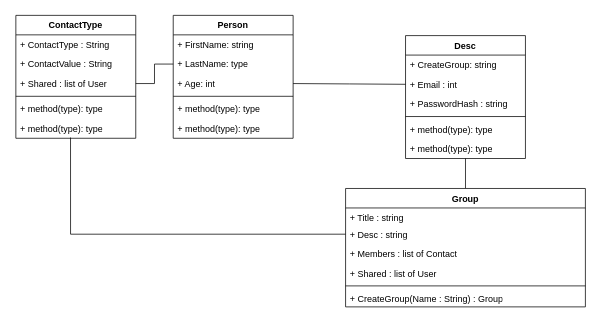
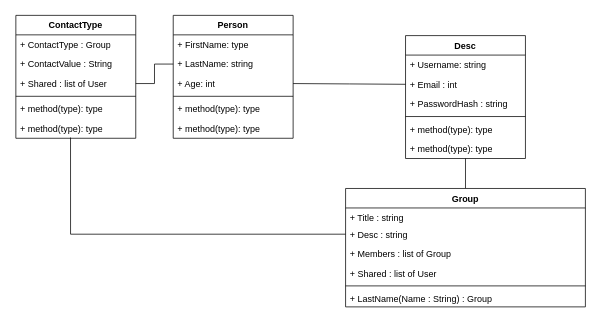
  <mxCell id="0" />
  <mxCell id="1" parent="0" />
  <mxCell id="2" value="Person" style="swimlane;fontStyle=1;align=center;verticalAlign=top;childLayout=stackLayout;horizontal=1;startSize=26;horizontalStack=0;resizeParent=1;resizeParentMax=0;resizeLast=0;collapsible=1;marginBottom=0;whiteSpace=wrap;html=1;" vertex="1" parent="1"><mxGeometry x="230" y="20" width="160" height="164" as="geometry" /></mxCell>
- <mxCell id="3" value="+ FirstName: string" style="text;strokeColor=none;fillColor=none;align=left;verticalAlign=top;spacingLeft=4;spacingRight=4;overflow=hidden;rotatable=0;points=[[0,0.5],[1,0.5]];portConstraint=eastwest;whiteSpace=wrap;html=1;" vertex="1" parent="2"><mxGeometry y="26" width="160" height="26" as="geometry" /></mxCell>
- <mxCell id="4" value="+ LastName: type" style="text;strokeColor=none;fillColor=none;align=left;verticalAlign=top;spacingLeft=4;spacingRight=4;overflow=hidden;rotatable=0;points=[[0,0.5],[1,0.5]];portConstraint=eastwest;whiteSpace=wrap;html=1;" vertex="1" parent="2"><mxGeometry y="52" width="160" height="26" as="geometry" /></mxCell>
+ <mxCell id="3" value="+ FirstName: type" style="text;strokeColor=none;fillColor=none;align=left;verticalAlign=top;spacingLeft=4;spacingRight=4;overflow=hidden;rotatable=0;points=[[0,0.5],[1,0.5]];portConstraint=eastwest;whiteSpace=wrap;html=1;" vertex="1" parent="2"><mxGeometry y="26" width="160" height="26" as="geometry" /></mxCell>
+ <mxCell id="4" value="+ LastName: string" style="text;strokeColor=none;fillColor=none;align=left;verticalAlign=top;spacingLeft=4;spacingRight=4;overflow=hidden;rotatable=0;points=[[0,0.5],[1,0.5]];portConstraint=eastwest;whiteSpace=wrap;html=1;" vertex="1" parent="2"><mxGeometry y="52" width="160" height="26" as="geometry" /></mxCell>
  <mxCell id="5" value="+ Age: int" style="text;strokeColor=none;fillColor=none;align=left;verticalAlign=top;spacingLeft=4;spacingRight=4;overflow=hidden;rotatable=0;points=[[0,0.5],[1,0.5]];portConstraint=eastwest;whiteSpace=wrap;html=1;" vertex="1" parent="2"><mxGeometry y="78" width="160" height="26" as="geometry" /></mxCell>
  <mxCell id="6" value="" style="line;strokeWidth=1;fillColor=none;align=left;verticalAlign=middle;spacingTop=-1;spacingLeft=3;spacingRight=3;rotatable=0;labelPosition=right;points=[];portConstraint=eastwest;strokeColor=inherit;" vertex="1" parent="2"><mxGeometry y="104" width="160" height="8" as="geometry" /></mxCell>
  <mxCell id="7" value="+ method(type): type" style="text;strokeColor=none;fillColor=none;align=left;verticalAlign=top;spacingLeft=4;spacingRight=4;overflow=hidden;rotatable=0;points=[[0,0.5],[1,0.5]];portConstraint=eastwest;whiteSpace=wrap;html=1;" vertex="1" parent="2"><mxGeometry y="112" width="160" height="26" as="geometry" /></mxCell>
  <mxCell id="8" value="+ method(type): type" style="text;strokeColor=none;fillColor=none;align=left;verticalAlign=top;spacingLeft=4;spacingRight=4;overflow=hidden;rotatable=0;points=[[0,0.5],[1,0.5]];portConstraint=eastwest;whiteSpace=wrap;html=1;" vertex="1" parent="2"><mxGeometry y="138" width="160" height="26" as="geometry" /></mxCell>
  <mxCell id="9" value="Desc" style="swimlane;fontStyle=1;align=center;verticalAlign=top;childLayout=stackLayout;horizontal=1;startSize=26;horizontalStack=0;resizeParent=1;resizeParentMax=0;resizeLast=0;collapsible=1;marginBottom=0;whiteSpace=wrap;html=1;" vertex="1" parent="1"><mxGeometry x="540" y="47" width="160" height="164" as="geometry" /></mxCell>
- <mxCell id="10" value="+ CreateGroup: string" style="text;strokeColor=none;fillColor=none;align=left;verticalAlign=top;spacingLeft=4;spacingRight=4;overflow=hidden;rotatable=0;points=[[0,0.5],[1,0.5]];portConstraint=eastwest;whiteSpace=wrap;html=1;" vertex="1" parent="9"><mxGeometry y="26" width="160" height="26" as="geometry" /></mxCell>
+ <mxCell id="10" value="+ Username: string" style="text;strokeColor=none;fillColor=none;align=left;verticalAlign=top;spacingLeft=4;spacingRight=4;overflow=hidden;rotatable=0;points=[[0,0.5],[1,0.5]];portConstraint=eastwest;whiteSpace=wrap;html=1;" vertex="1" parent="9"><mxGeometry y="26" width="160" height="26" as="geometry" /></mxCell>
  <mxCell id="11" value="+ Email : int" style="text;strokeColor=none;fillColor=none;align=left;verticalAlign=top;spacingLeft=4;spacingRight=4;overflow=hidden;rotatable=0;points=[[0,0.5],[1,0.5]];portConstraint=eastwest;whiteSpace=wrap;html=1;" vertex="1" parent="9"><mxGeometry y="52" width="160" height="26" as="geometry" /></mxCell>
  <mxCell id="12" value="+ PasswordHash : string" style="text;strokeColor=none;fillColor=none;align=left;verticalAlign=top;spacingLeft=4;spacingRight=4;overflow=hidden;rotatable=0;points=[[0,0.5],[1,0.5]];portConstraint=eastwest;whiteSpace=wrap;html=1;" vertex="1" parent="9"><mxGeometry y="78" width="160" height="26" as="geometry" /></mxCell>
  <mxCell id="13" value="" style="line;strokeWidth=1;fillColor=none;align=left;verticalAlign=middle;spacingTop=-1;spacingLeft=3;spacingRight=3;rotatable=0;labelPosition=right;points=[];portConstraint=eastwest;strokeColor=inherit;" vertex="1" parent="9"><mxGeometry y="104" width="160" height="8" as="geometry" /></mxCell>
  <mxCell id="14" value="+ method(type): type" style="text;strokeColor=none;fillColor=none;align=left;verticalAlign=top;spacingLeft=4;spacingRight=4;overflow=hidden;rotatable=0;points=[[0,0.5],[1,0.5]];portConstraint=eastwest;whiteSpace=wrap;html=1;" vertex="1" parent="9"><mxGeometry y="112" width="160" height="26" as="geometry" /></mxCell>
  <mxCell id="15" value="+ method(type): type" style="text;strokeColor=none;fillColor=none;align=left;verticalAlign=top;spacingLeft=4;spacingRight=4;overflow=hidden;rotatable=0;points=[[0,0.5],[1,0.5]];portConstraint=eastwest;whiteSpace=wrap;html=1;" vertex="1" parent="9"><mxGeometry y="138" width="160" height="26" as="geometry" /></mxCell>
  <mxCell id="16" style="edgeStyle=orthogonalEdgeStyle;rounded=0;orthogonalLoop=1;jettySize=auto;html=1;entryX=0.5;entryY=1;entryDx=0;entryDy=0;entryPerimeter=0;endArrow=none;endFill=0;" edge="1" parent="1" source="17" target="15"><mxGeometry relative="1" as="geometry" /></mxCell>
  <mxCell id="17" value="Group" style="swimlane;fontStyle=1;align=center;verticalAlign=top;childLayout=stackLayout;horizontal=1;startSize=26;horizontalStack=0;resizeParent=1;resizeParentMax=0;resizeLast=0;collapsible=1;marginBottom=0;whiteSpace=wrap;html=1;" vertex="1" parent="1"><mxGeometry x="460" y="251" width="320" height="158" as="geometry" /></mxCell>
  <mxCell id="18" value="+ Title : string" style="text;strokeColor=none;fillColor=none;align=left;verticalAlign=top;spacingLeft=4;spacingRight=4;overflow=hidden;rotatable=0;points=[[0,0.5],[1,0.5]];portConstraint=eastwest;whiteSpace=wrap;html=1;" vertex="1" parent="17"><mxGeometry y="26" width="320" height="22" as="geometry" /></mxCell>
  <mxCell id="19" value="+ Desc : string" style="text;strokeColor=none;fillColor=none;align=left;verticalAlign=top;spacingLeft=4;spacingRight=4;overflow=hidden;rotatable=0;points=[[0,0.5],[1,0.5]];portConstraint=eastwest;whiteSpace=wrap;html=1;" vertex="1" parent="17"><mxGeometry y="48" width="320" height="26" as="geometry" /></mxCell>
- <mxCell id="20" value="+ Members : list of Contact" style="text;strokeColor=none;fillColor=none;align=left;verticalAlign=top;spacingLeft=4;spacingRight=4;overflow=hidden;rotatable=0;points=[[0,0.5],[1,0.5]];portConstraint=eastwest;whiteSpace=wrap;html=1;" vertex="1" parent="17"><mxGeometry y="74" width="320" height="26" as="geometry" /></mxCell>
+ <mxCell id="20" value="+ Members : list of Group" style="text;strokeColor=none;fillColor=none;align=left;verticalAlign=top;spacingLeft=4;spacingRight=4;overflow=hidden;rotatable=0;points=[[0,0.5],[1,0.5]];portConstraint=eastwest;whiteSpace=wrap;html=1;" vertex="1" parent="17"><mxGeometry y="74" width="320" height="26" as="geometry" /></mxCell>
  <mxCell id="21" value="+ Shared : list of User" style="text;strokeColor=none;fillColor=none;align=left;verticalAlign=top;spacingLeft=4;spacingRight=4;overflow=hidden;rotatable=0;points=[[0,0.5],[1,0.5]];portConstraint=eastwest;whiteSpace=wrap;html=1;" vertex="1" parent="17"><mxGeometry y="100" width="320" height="26" as="geometry" /></mxCell>
  <mxCell id="22" value="" style="line;strokeWidth=1;fillColor=none;align=left;verticalAlign=middle;spacingTop=-1;spacingLeft=3;spacingRight=3;rotatable=0;labelPosition=right;points=[];portConstraint=eastwest;strokeColor=inherit;" vertex="1" parent="17"><mxGeometry y="126" width="320" height="8" as="geometry" /></mxCell>
- <mxCell id="23" value="+ CreateGroup(Name : String) : Group" style="text;strokeColor=none;fillColor=none;align=left;verticalAlign=top;spacingLeft=4;spacingRight=4;overflow=hidden;rotatable=0;points=[[0,0.5],[1,0.5]];portConstraint=eastwest;whiteSpace=wrap;html=1;" vertex="1" parent="17"><mxGeometry y="134" width="320" height="24" as="geometry" /></mxCell>
+ <mxCell id="23" value="+ LastName(Name : String) : Group" style="text;strokeColor=none;fillColor=none;align=left;verticalAlign=top;spacingLeft=4;spacingRight=4;overflow=hidden;rotatable=0;points=[[0,0.5],[1,0.5]];portConstraint=eastwest;whiteSpace=wrap;html=1;" vertex="1" parent="17"><mxGeometry y="134" width="320" height="24" as="geometry" /></mxCell>
  <mxCell id="24" style="edgeStyle=orthogonalEdgeStyle;rounded=0;orthogonalLoop=1;jettySize=auto;html=1;entryX=0;entryY=0.5;entryDx=0;entryDy=0;endArrow=none;endFill=0;" edge="1" parent="1" target="11"><mxGeometry relative="1" as="geometry"><mxPoint x="390" y="111" as="sourcePoint" /></mxGeometry></mxCell>
  <mxCell id="25" value="ContactType" style="swimlane;fontStyle=1;align=center;verticalAlign=top;childLayout=stackLayout;horizontal=1;startSize=26;horizontalStack=0;resizeParent=1;resizeParentMax=0;resizeLast=0;collapsible=1;marginBottom=0;whiteSpace=wrap;html=1;" vertex="1" parent="1"><mxGeometry x="20" y="20" width="160" height="164" as="geometry" /></mxCell>
- <mxCell id="26" value="+ ContactType : String" style="text;strokeColor=none;fillColor=none;align=left;verticalAlign=top;spacingLeft=4;spacingRight=4;overflow=hidden;rotatable=0;points=[[0,0.5],[1,0.5]];portConstraint=eastwest;whiteSpace=wrap;html=1;" vertex="1" parent="25"><mxGeometry y="26" width="160" height="26" as="geometry" /></mxCell>
+ <mxCell id="26" value="+ ContactType : Group" style="text;strokeColor=none;fillColor=none;align=left;verticalAlign=top;spacingLeft=4;spacingRight=4;overflow=hidden;rotatable=0;points=[[0,0.5],[1,0.5]];portConstraint=eastwest;whiteSpace=wrap;html=1;" vertex="1" parent="25"><mxGeometry y="26" width="160" height="26" as="geometry" /></mxCell>
  <mxCell id="27" value="+ ContactValue : String" style="text;strokeColor=none;fillColor=none;align=left;verticalAlign=top;spacingLeft=4;spacingRight=4;overflow=hidden;rotatable=0;points=[[0,0.5],[1,0.5]];portConstraint=eastwest;whiteSpace=wrap;html=1;" vertex="1" parent="25"><mxGeometry y="52" width="160" height="26" as="geometry" /></mxCell>
  <mxCell id="28" value="+ Shared : list of User" style="text;strokeColor=none;fillColor=none;align=left;verticalAlign=top;spacingLeft=4;spacingRight=4;overflow=hidden;rotatable=0;points=[[0,0.5],[1,0.5]];portConstraint=eastwest;whiteSpace=wrap;html=1;" vertex="1" parent="25"><mxGeometry y="78" width="160" height="26" as="geometry" /></mxCell>
  <mxCell id="29" value="" style="line;strokeWidth=1;fillColor=none;align=left;verticalAlign=middle;spacingTop=-1;spacingLeft=3;spacingRight=3;rotatable=0;labelPosition=right;points=[];portConstraint=eastwest;strokeColor=inherit;" vertex="1" parent="25"><mxGeometry y="104" width="160" height="8" as="geometry" /></mxCell>
  <mxCell id="30" value="+ method(type): type" style="text;strokeColor=none;fillColor=none;align=left;verticalAlign=top;spacingLeft=4;spacingRight=4;overflow=hidden;rotatable=0;points=[[0,0.5],[1,0.5]];portConstraint=eastwest;whiteSpace=wrap;html=1;" vertex="1" parent="25"><mxGeometry y="112" width="160" height="26" as="geometry" /></mxCell>
  <mxCell id="31" value="+ method(type): type" style="text;strokeColor=none;fillColor=none;align=left;verticalAlign=top;spacingLeft=4;spacingRight=4;overflow=hidden;rotatable=0;points=[[0,0.5],[1,0.5]];portConstraint=eastwest;whiteSpace=wrap;html=1;" vertex="1" parent="25"><mxGeometry y="138" width="160" height="26" as="geometry" /></mxCell>
  <mxCell id="32" style="edgeStyle=orthogonalEdgeStyle;rounded=0;orthogonalLoop=1;jettySize=auto;html=1;exitX=1;exitY=0.5;exitDx=0;exitDy=0;entryX=0;entryY=0.5;entryDx=0;entryDy=0;endArrow=none;endFill=0;" edge="1" parent="1" source="28" target="4"><mxGeometry relative="1" as="geometry" /></mxCell>
  <mxCell id="33" style="edgeStyle=orthogonalEdgeStyle;rounded=0;orthogonalLoop=1;jettySize=auto;html=1;entryX=0.456;entryY=0.962;entryDx=0;entryDy=0;entryPerimeter=0;endArrow=none;endFill=0;" edge="1" parent="1" source="19" target="31"><mxGeometry relative="1" as="geometry" /></mxCell>
